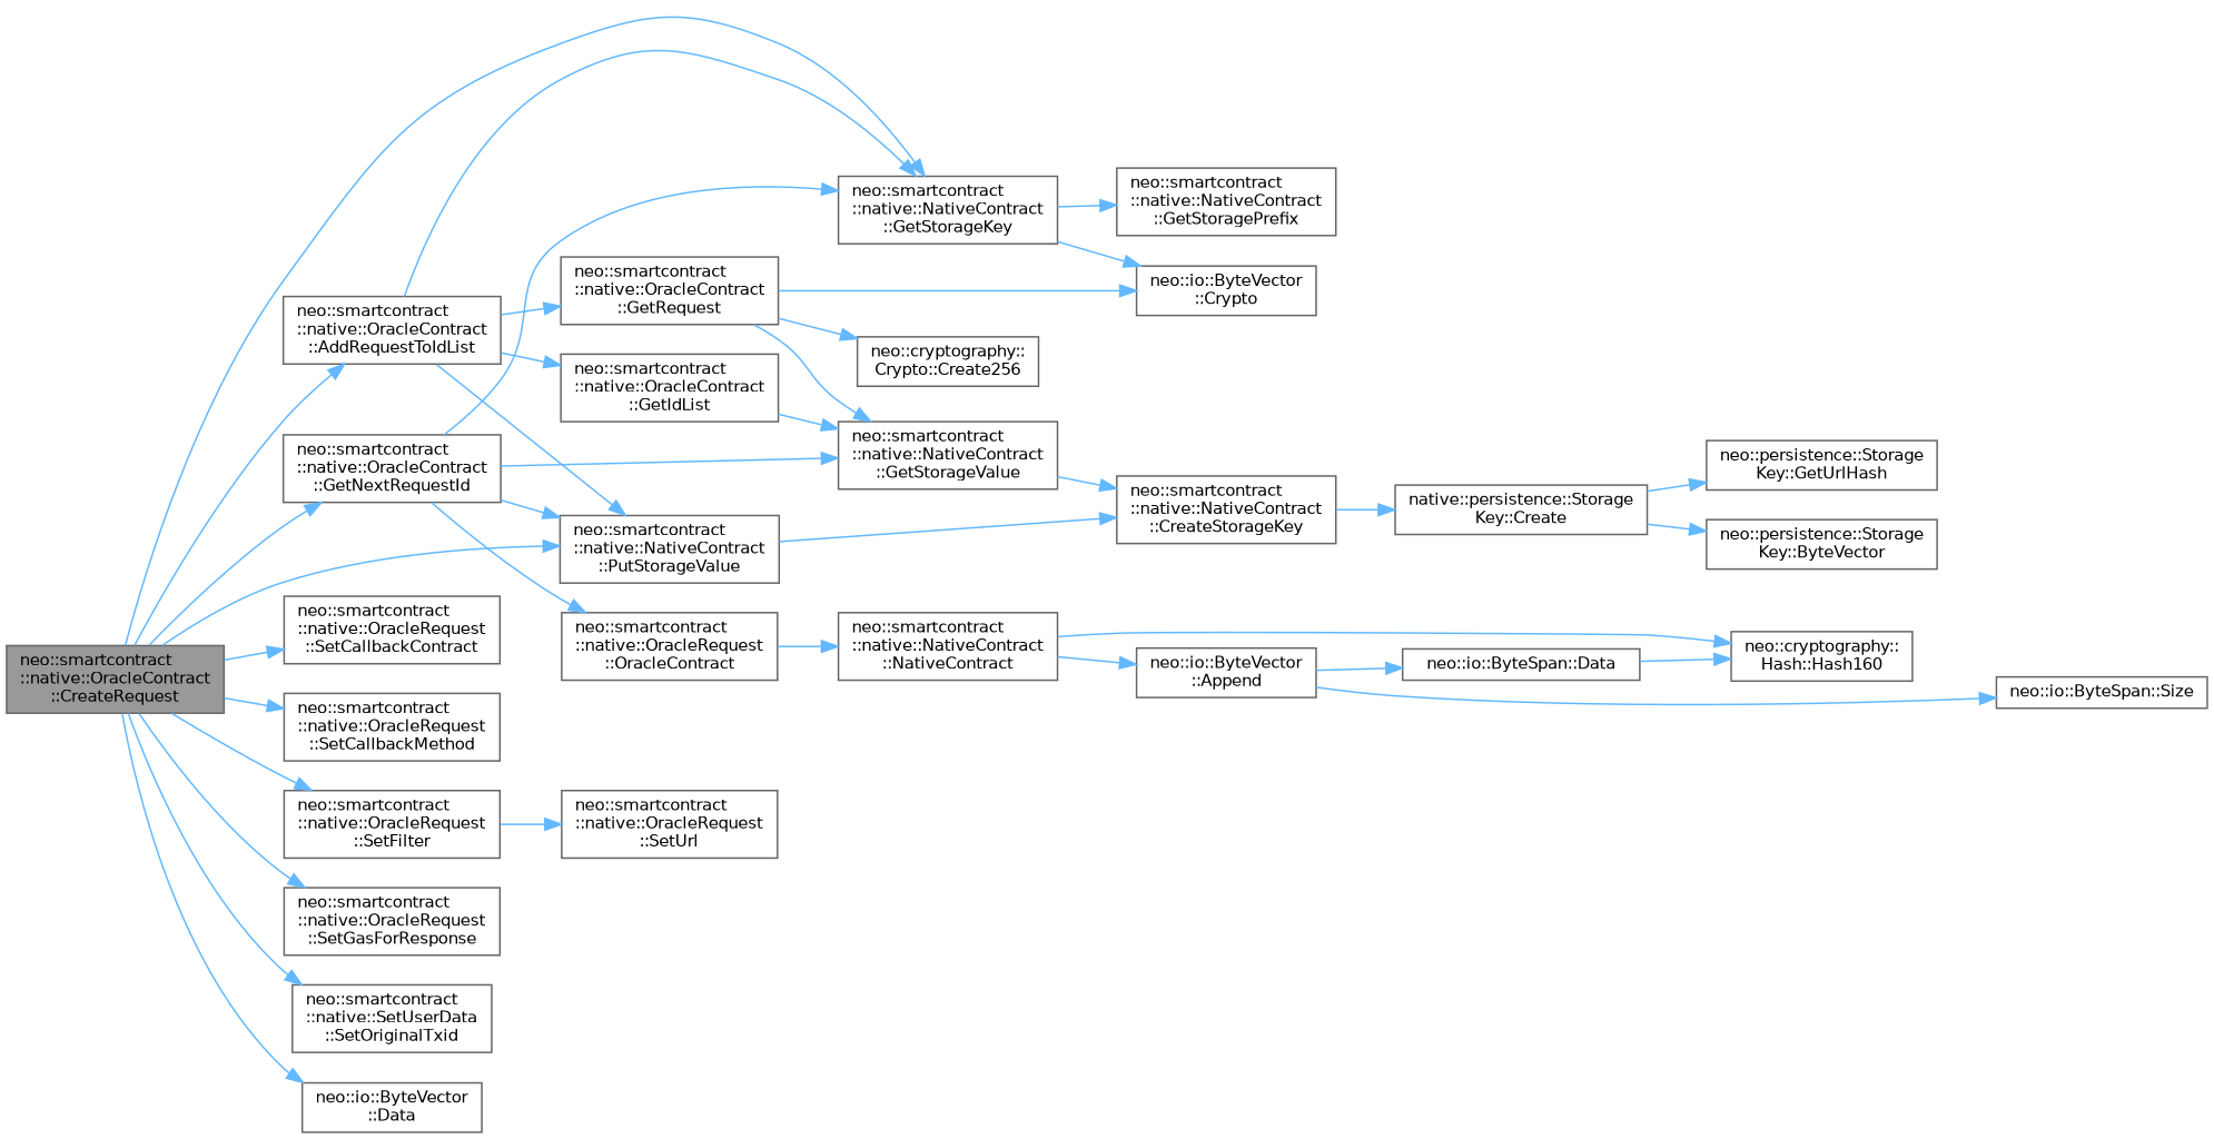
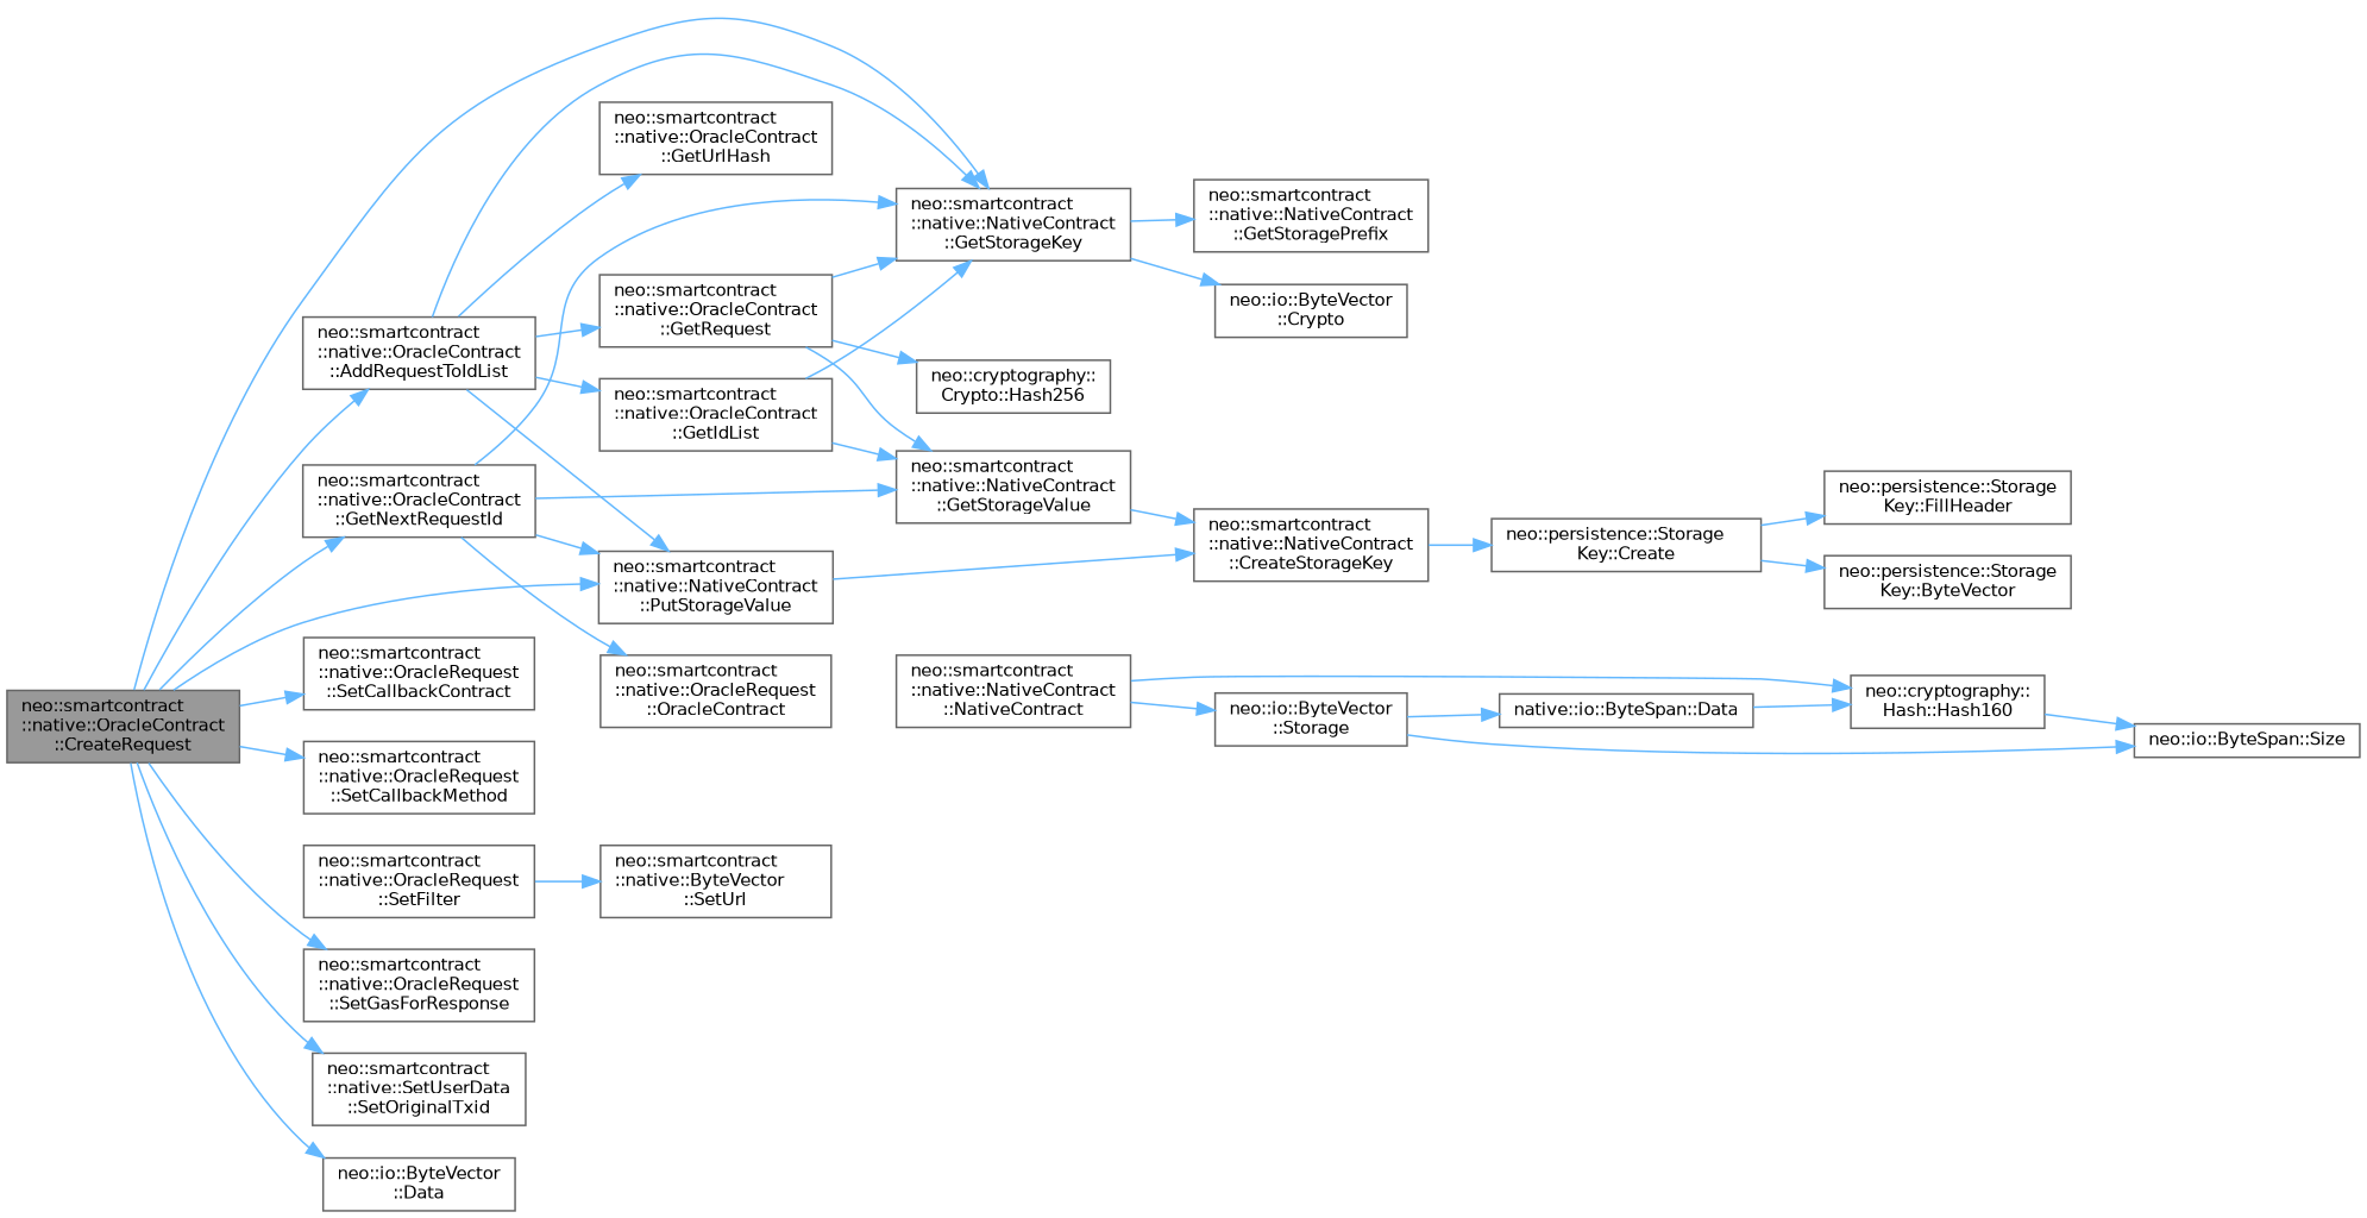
  digraph {
    rankdir=LR
    node [color=grey40 fillcolor=white fontname=Helvetica fontsize=10 shape=box style=filled]
    edge [color=steelblue1 fontname=Helvetica fontsize=10 labelfontname=Helvetica labelfontsize=10 style=solid]
    n1 [color=gray40 fillcolor=grey60 fontcolor=black height=0.2 label="neo::smartcontract\l::native::OracleContract\l::CreateRequest" width=0.4]
    n2 [height=0.2 label="neo::smartcontract\l::native::OracleContract\l::AddRequestToIdList" width=0.4]
    n3 [height=0.2 label="neo::smartcontract\l::native::NativeContract\l::GetStorageKey" width=0.4]
    n4 [height=0.2 label="neo::smartcontract\l::native::NativeContract\l::PutStorageValue" width=0.4]
    n5 [height=0.2 label="neo::smartcontract\l::native::OracleContract\l::GetNextRequestId" width=0.4]
    n6 [height=0.2 label="neo::smartcontract\l::native::OracleRequest\l::SetCallbackContract" width=0.4]
    n7 [height=0.2 label="neo::smartcontract\l::native::OracleRequest\l::SetCallbackMethod" width=0.4]
    n8 [height=0.2 label="neo::smartcontract\l::native::OracleRequest\l::SetFilter" width=0.4]
    n9 [height=0.2 label="neo::smartcontract\l::native::OracleRequest\l::SetGasForResponse" width=0.4]
    n10 [height=0.2 label="neo::smartcontract\l::native::SetUserData\l::SetOriginalTxid" width=0.4]
    n11 [height=0.2 label="neo::io::ByteVector\l::Data" width=0.4]
    n12 [height=0.2 label="neo::smartcontract\l::native::OracleContract\l::GetIdList" width=0.4]
    n13 [height=0.2 label="neo::smartcontract\l::native::OracleContract\l::GetRequest" width=0.4]
+   n14 [height=0.2 label="neo::smartcontract\l::native::OracleContract\l::GetUrlHash" width=0.4]
    n15 [height=0.2 label="neo::smartcontract\l::native::NativeContract\l::GetStoragePrefix" width=0.4]
    n16 [height=0.2 label="neo::io::ByteVector\l::Crypto" width=0.4]
    n17 [height=0.2 label="neo::smartcontract\l::native::NativeContract\l::CreateStorageKey" width=0.4]
    n18 [height=0.2 label="neo::smartcontract\l::native::NativeContract\l::GetStorageValue" width=0.4]
    n19 [height=0.2 label="neo::smartcontract\l::native::OracleRequest\l::OracleContract" width=0.4]
-   n20 [height=0.2 label="neo::smartcontract\l::native::OracleRequest\l::SetUrl" width=0.4]
-   n21 [height=0.2 label="neo::cryptography::\lCrypto::Create256" width=0.4]
-   n22 [height=0.2 label="neo::io::ByteVector\l::Append" width=0.4]
-   n23 [height=0.2 label="neo::io::ByteSpan::Data" width=0.4]
+   n20 [height=0.2 label="neo::smartcontract\l::native::ByteVector\l::SetUrl" width=0.4]
+   n21 [height=0.2 label="neo::cryptography::\lCrypto::Hash256" width=0.4]
+   n22 [height=0.2 label="neo::io::ByteVector\l::Storage" width=0.4]
+   n23 [height=0.2 label="native::io::ByteSpan::Data" width=0.4]
    n24 [height=0.2 label="neo::io::ByteSpan::Size" width=0.4]
    n25 [height=0.2 label="neo::cryptography::\lHash::Hash160" width=0.4]
-   n26 [height=0.2 label="native::persistence::Storage\lKey::Create" width=0.4]
-   n27 [height=0.2 label="neo::persistence::Storage\lKey::GetUrlHash" width=0.4]
+   n26 [height=0.2 label="neo::persistence::Storage\lKey::Create" width=0.4]
+   n27 [height=0.2 label="neo::persistence::Storage\lKey::FillHeader" width=0.4]
    n28 [height=0.2 label="neo::persistence::Storage\lKey::ByteVector" width=0.4]
    n29 [height=0.2 label="neo::smartcontract\l::native::NativeContract\l::NativeContract" width=0.4]
    n1 -> n2
    n1 -> n3
    n1 -> n4
    n1 -> n5
    n1 -> n6
    n1 -> n7
-   n1 -> n8
    n1 -> n9
    n1 -> n10
    n1 -> n11
    n2 -> n3
    n2 -> n4
    n2 -> n12
    n2 -> n13
+   n2 -> n14
    n3 -> n15
    n3 -> n16
    n4 -> n17
    n5 -> n3
    n5 -> n4
    n5 -> n18
    n5 -> n19
    n8 -> n20
+   n12 -> n3
    n12 -> n18
-   n13 -> n16
+   n13 -> n3
    n13 -> n18
    n13 -> n21
    n17 -> n26
    n18 -> n17
-   n19 -> n29
    n22 -> n23
    n22 -> n24
    n23 -> n25
+   n25 -> n24
    n26 -> n27
    n26 -> n28
    n29 -> n22
    n29 -> n25
  }
